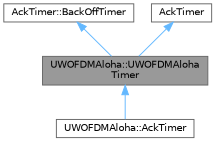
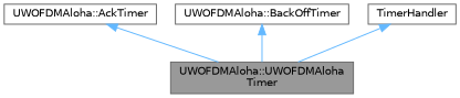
  digraph {
    node [color=gray40 fillcolor=white fontname=Helvetica fontsize=10 shape=box style=filled]
    edge [color=steelblue1 dir=back fontname=Helvetica fontsize=10 labelfontname=Helvetica labelfontsize=10 style=solid]
    n1 [fillcolor=grey60 fontcolor=black height=0.2 label="UWOFDMAloha::UWOFDMAloha\lTimer" width=0.4]
    n2 [height=0.2 label="UWOFDMAloha::AckTimer" width=0.4]
-   n3 [height=0.2 label="AckTimer::BackOffTimer" width=0.4]
-   n4 [height=0.2 label=AckTimer width=0.4]
-   n1 -> n2
+   n3 [height=0.2 label="UWOFDMAloha::BackOffTimer" width=0.4]
+   n4 [height=0.2 label=TimerHandler width=0.4]
+   n2 -> n1
    n3 -> n1
    n4 -> n1
  }
